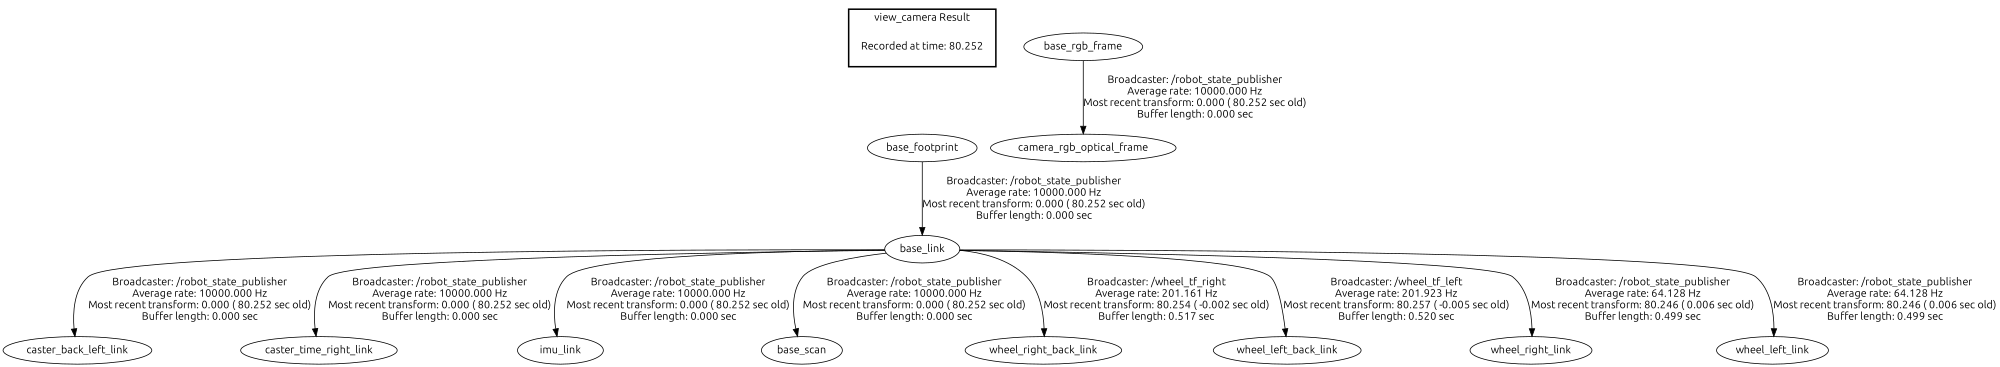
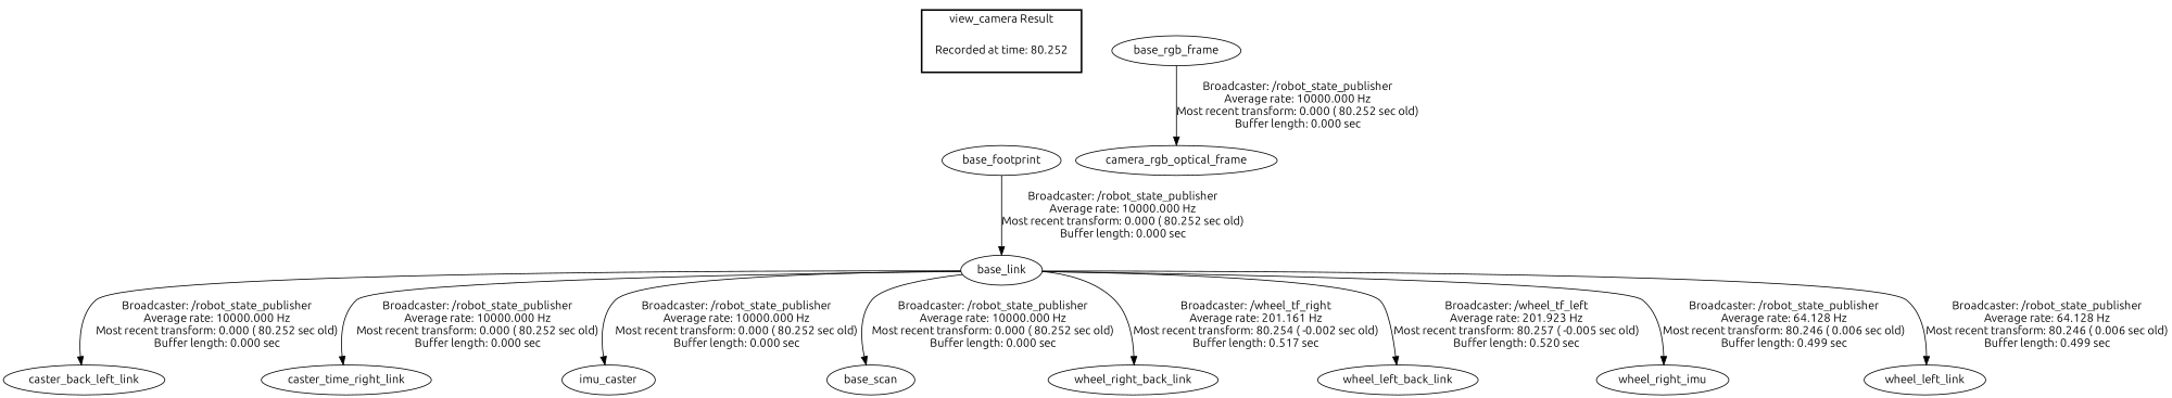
  digraph {
    fontname=Ubuntu
    node [fontname=Ubuntu]
    edge [fontname=Ubuntu]
    "Recorded at time: 80.252" [shape=plaintext]
    base_footprint
    base_link
    caster_back_left_link
    n5 [label=caster_time_right_link]
-   imu_link
+   imu_link [label=imu_caster]
    base_scan
    wheel_right_back_link
    wheel_left_back_link
-   wheel_right_link
+   wheel_right_link [label=wheel_right_imu]
    wheel_left_link
    n12 [label=base_rgb_frame]
    camera_rgb_optical_frame
    subgraph cluster_1 {
      color=black
      label="view_camera Result"
      style=bold
      "Recorded at time: 80.252"
    }
    "Recorded at time: 80.252" -> base_footprint [style=invis]
    base_footprint -> base_link [label="Broadcaster: /robot_state_publisher\nAverage rate: 10000.000 Hz\nMost recent transform: 0.000 ( 80.252 sec old)\nBuffer length: 0.000 sec\n"]
    base_link -> caster_back_left_link [label="Broadcaster: /robot_state_publisher\nAverage rate: 10000.000 Hz\nMost recent transform: 0.000 ( 80.252 sec old)\nBuffer length: 0.000 sec\n"]
    base_link -> n5 [label="Broadcaster: /robot_state_publisher\nAverage rate: 10000.000 Hz\nMost recent transform: 0.000 ( 80.252 sec old)\nBuffer length: 0.000 sec\n"]
    base_link -> imu_link [label="Broadcaster: /robot_state_publisher\nAverage rate: 10000.000 Hz\nMost recent transform: 0.000 ( 80.252 sec old)\nBuffer length: 0.000 sec\n"]
    base_link -> base_scan [label="Broadcaster: /robot_state_publisher\nAverage rate: 10000.000 Hz\nMost recent transform: 0.000 ( 80.252 sec old)\nBuffer length: 0.000 sec\n"]
    base_link -> wheel_right_back_link [label="Broadcaster: /wheel_tf_right\nAverage rate: 201.161 Hz\nMost recent transform: 80.254 ( -0.002 sec old)\nBuffer length: 0.517 sec\n"]
    base_link -> wheel_left_back_link [label="Broadcaster: /wheel_tf_left\nAverage rate: 201.923 Hz\nMost recent transform: 80.257 ( -0.005 sec old)\nBuffer length: 0.520 sec\n"]
    base_link -> wheel_right_link [label="Broadcaster: /robot_state_publisher\nAverage rate: 64.128 Hz\nMost recent transform: 80.246 ( 0.006 sec old)\nBuffer length: 0.499 sec\n"]
    base_link -> wheel_left_link [label="Broadcaster: /robot_state_publisher\nAverage rate: 64.128 Hz\nMost recent transform: 80.246 ( 0.006 sec old)\nBuffer length: 0.499 sec\n"]
    n12 -> camera_rgb_optical_frame [label="Broadcaster: /robot_state_publisher\nAverage rate: 10000.000 Hz\nMost recent transform: 0.000 ( 80.252 sec old)\nBuffer length: 0.000 sec\n"]
  }
